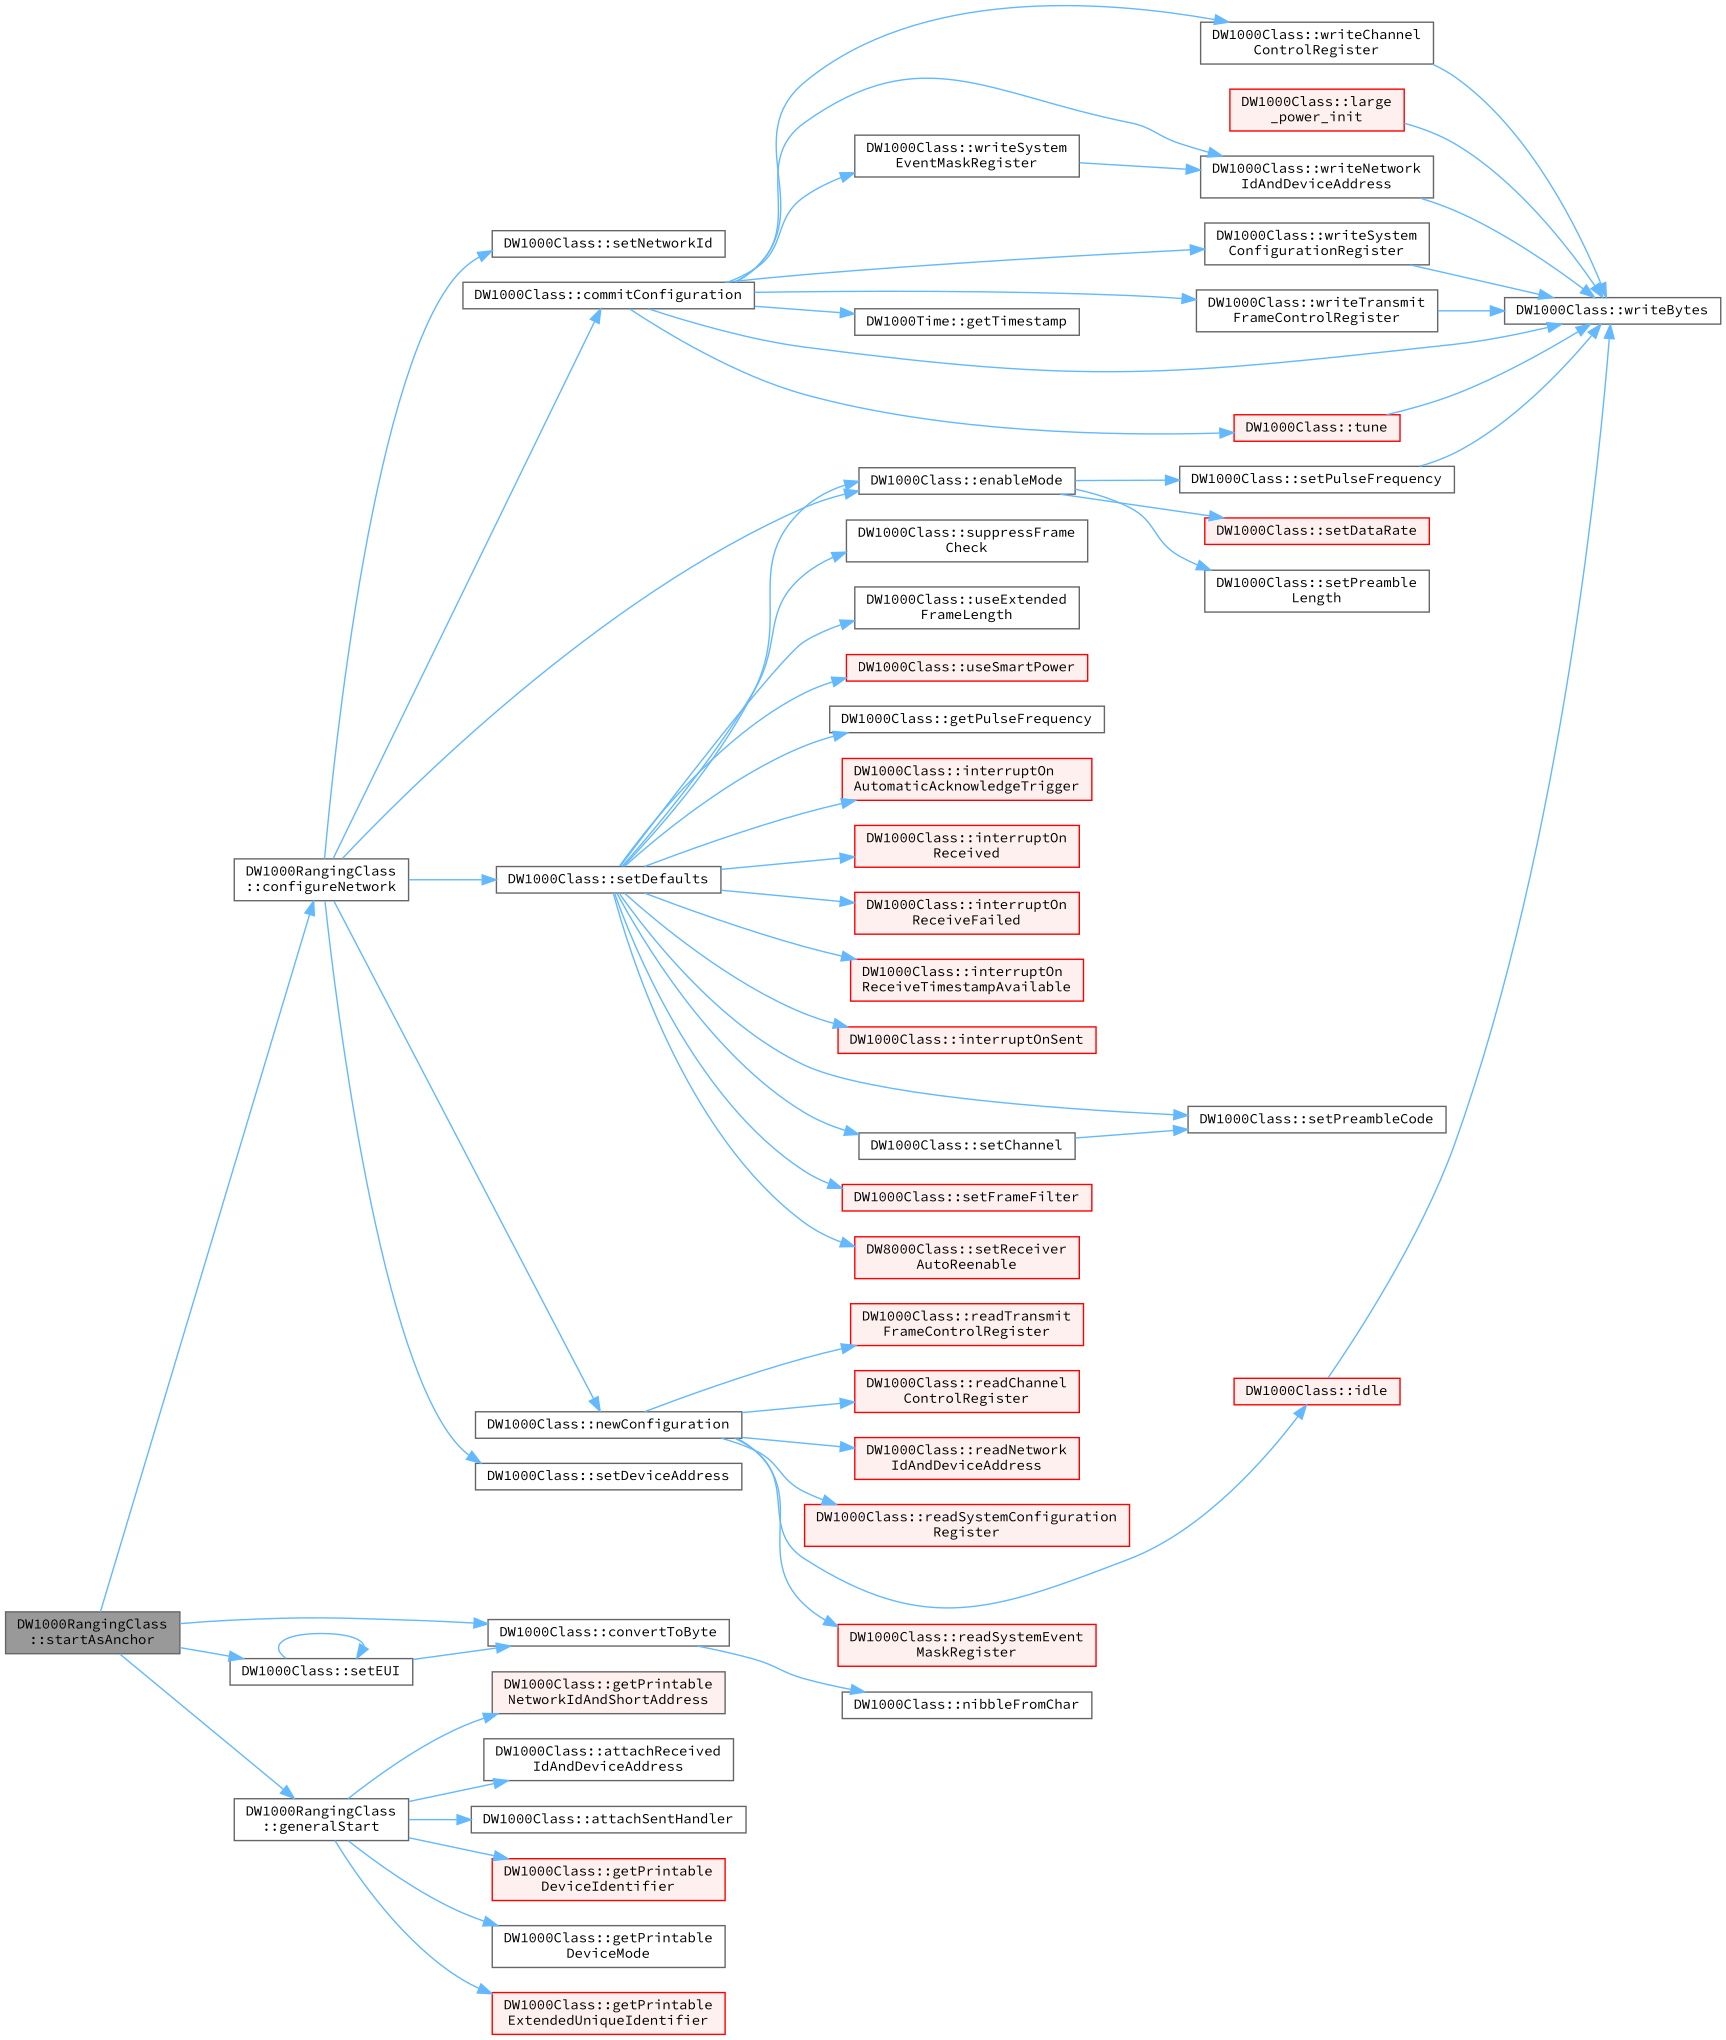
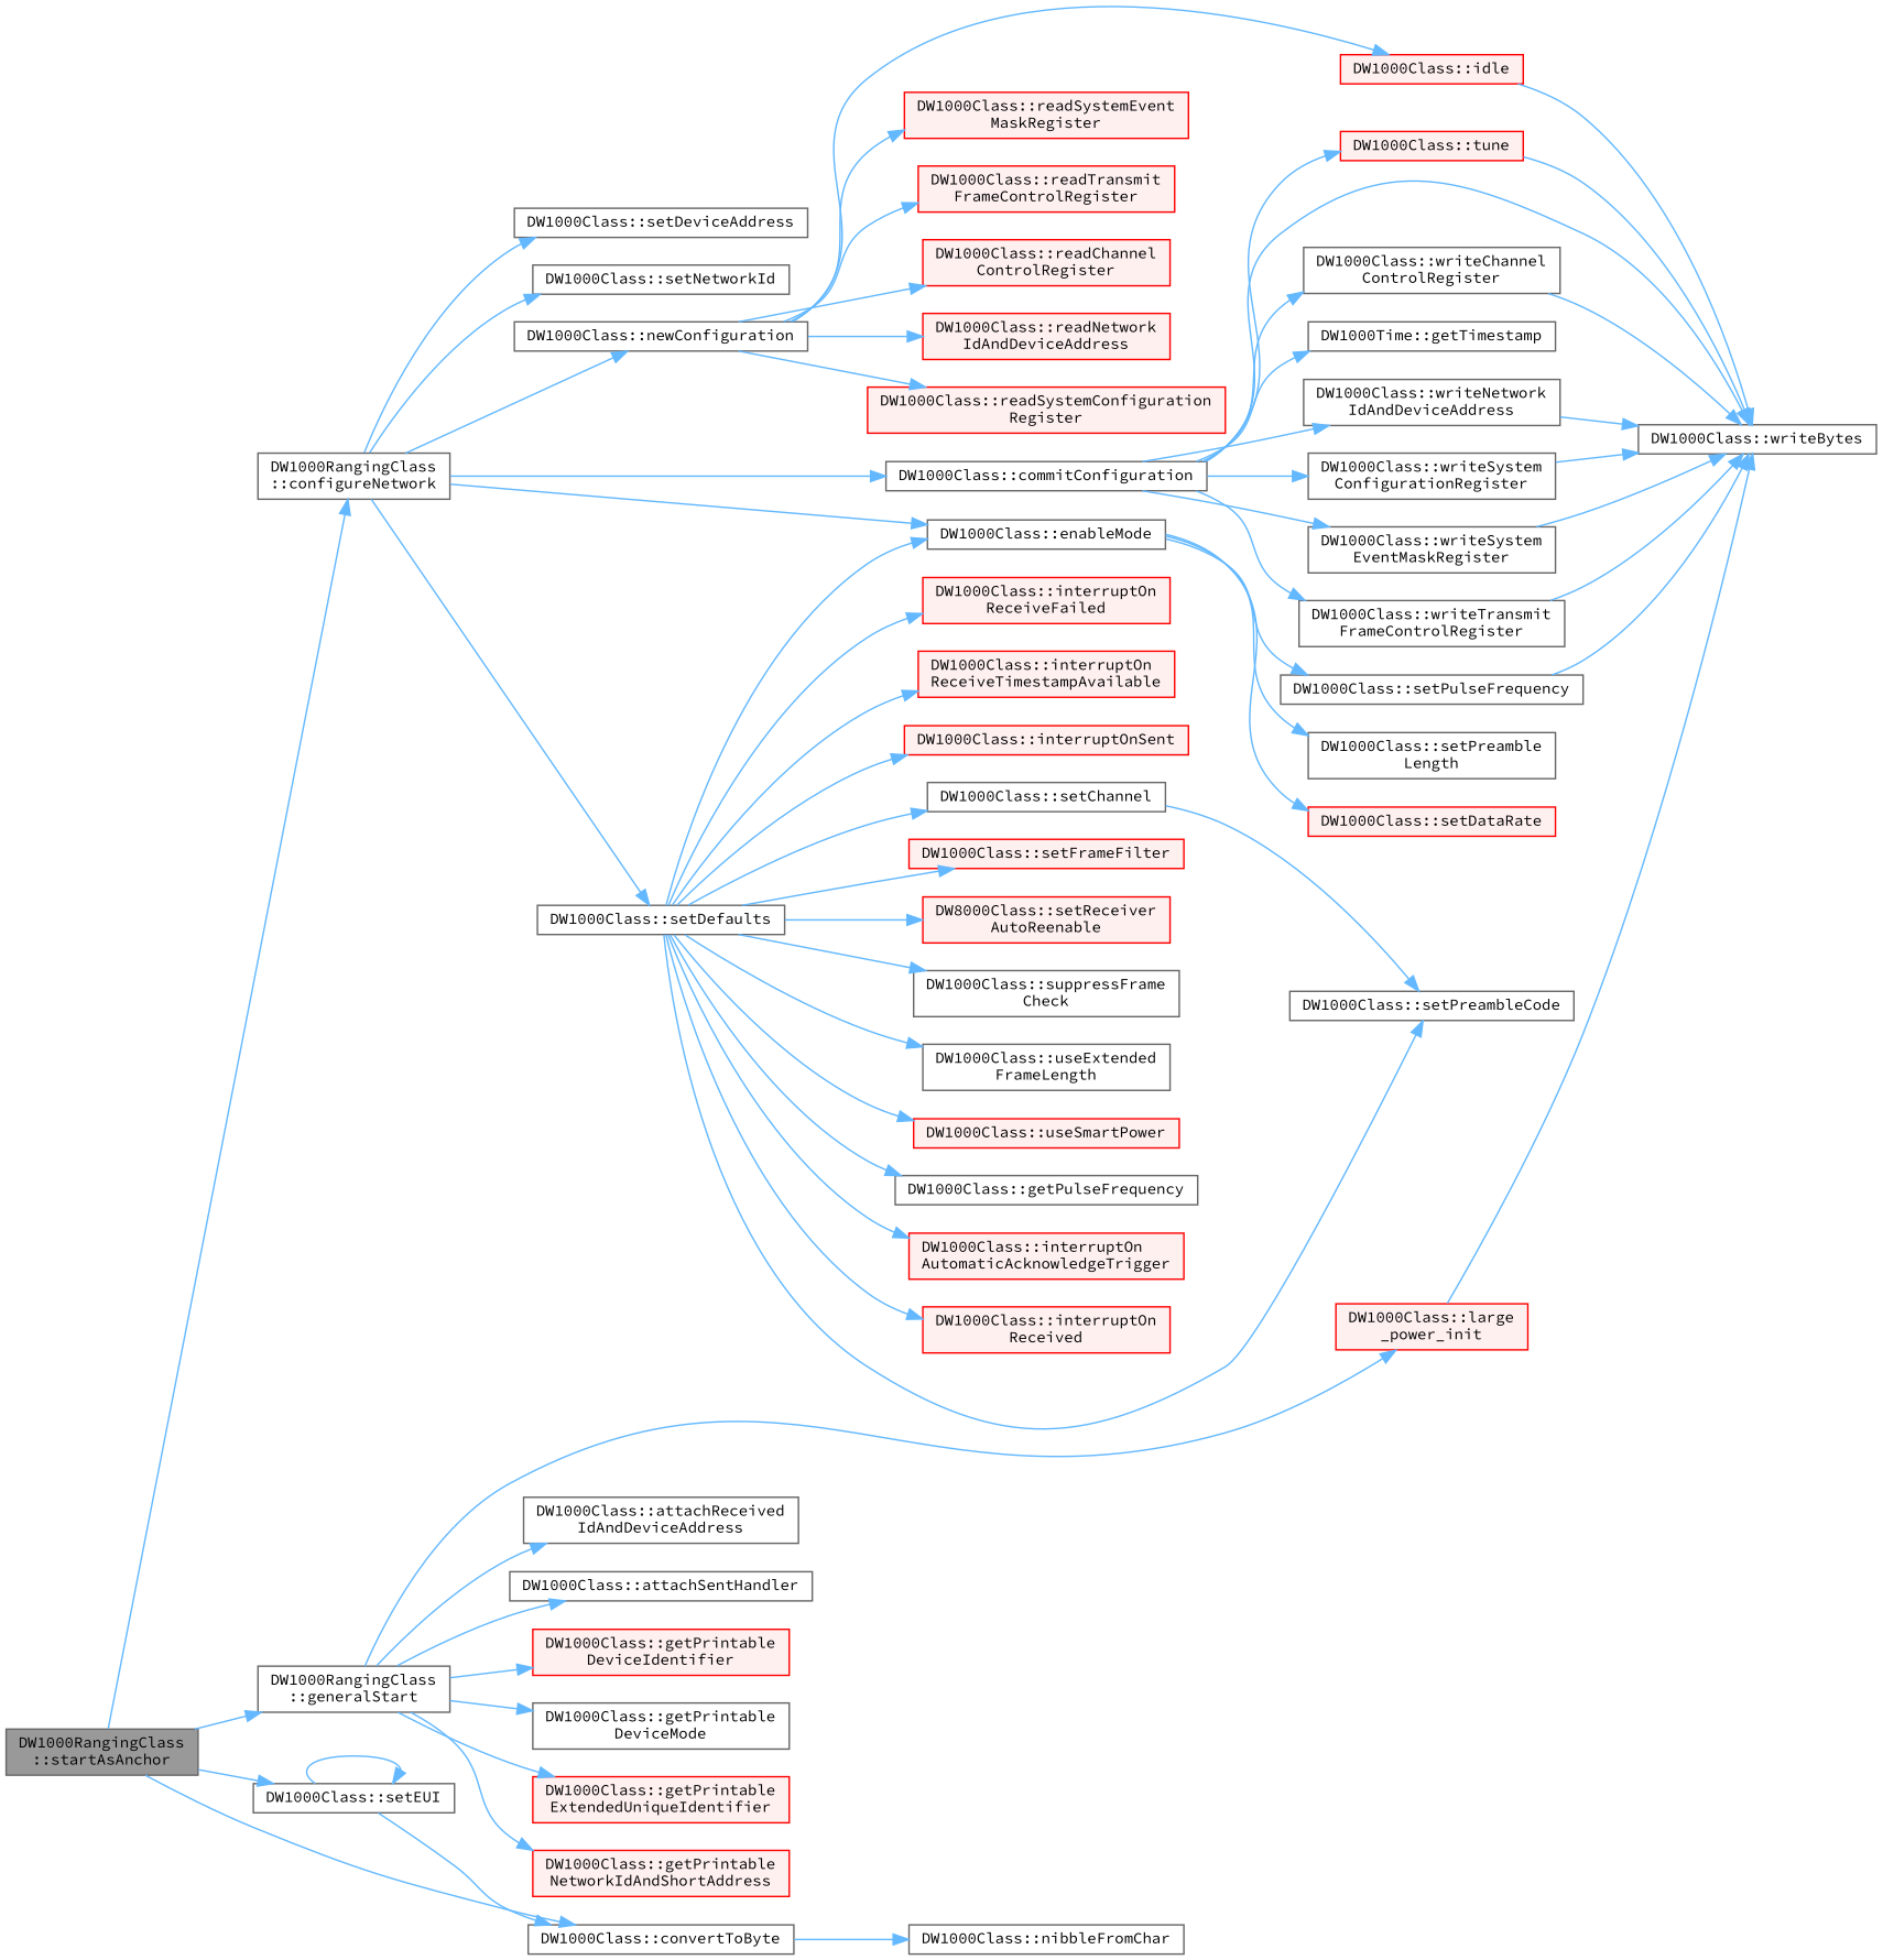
  digraph {
    fontname="Source Code Pro"
    rankdir=LR
    node [color=grey40 fillcolor=white fontname="Source Code Pro" fontsize=10 shape=box style=filled]
    edge [color=steelblue1 fontname="Source Code Pro" fontsize=10 labelfontname=Helvetica labelfontsize=10 style=solid]
    n1 [color=gray40 fillcolor=grey60 fontcolor=black height=0.2 label="DW1000RangingClass\l::startAsAnchor" width=0.4]
    n2 [height=0.2 label="DW1000RangingClass\l::configureNetwork" width=0.4]
    n3 [height=0.2 label="DW1000Class::convertToByte" width=0.4]
    n4 [height=0.2 label="DW1000RangingClass\l::generalStart" width=0.4]
    n5 [height=0.2 label="DW1000Class::setEUI" width=0.4]
    n6 [height=0.2 label="DW1000Class::commitConfiguration" width=0.4]
    n7 [height=0.2 label="DW1000Class::enableMode" width=0.4]
    n8 [height=0.2 label="DW1000Class::newConfiguration" width=0.4]
    n9 [height=0.2 label="DW1000Class::setDefaults" width=0.4]
    n10 [height=0.2 label="DW1000Class::setDeviceAddress" width=0.4]
    n11 [height=0.2 label="DW1000Class::setNetworkId" width=0.4]
    n12 [height=0.2 label="DW1000Class::nibbleFromChar" width=0.4]
    n13 [height=0.2 label="DW1000Class::attachReceived\lIdAndDeviceAddress" width=0.4]
    n14 [height=0.2 label="DW1000Class::attachSentHandler" width=0.4]
    n15 [color=red fillcolor="#FFF0F0" height=0.2 label="DW1000Class::getPrintable\lDeviceIdentifier" width=0.4]
    n16 [height=0.2 label="DW1000Class::getPrintable\lDeviceMode" width=0.4]
    n17 [color=red fillcolor="#FFF0F0" height=0.2 label="DW1000Class::getPrintable\lExtendedUniqueIdentifier" width=0.4]
-   n18 [fillcolor="#FFF0F0" height=0.2 label="DW1000Class::getPrintable\lNetworkIdAndShortAddress" width=0.4]
+   n18 [color=red fillcolor="#FFF0F0" height=0.2 label="DW1000Class::getPrintable\lNetworkIdAndShortAddress" width=0.4]
    n19 [color=red fillcolor="#FFF0F0" height=0.2 label="DW1000Class::large\l_power_init" width=0.4]
    n20 [height=0.2 label="DW1000Time::getTimestamp" width=0.4]
    n21 [color=red fillcolor="#FFF0F0" height=0.2 label="DW1000Class::tune" width=0.4]
    n22 [height=0.2 label="DW1000Class::writeBytes" width=0.4]
    n23 [height=0.2 label="DW1000Class::writeChannel\lControlRegister" width=0.4]
    n24 [height=0.2 label="DW1000Class::writeNetwork\lIdAndDeviceAddress" width=0.4]
    n25 [height=0.2 label="DW1000Class::writeSystem\lConfigurationRegister" width=0.4]
    n26 [height=0.2 label="DW1000Class::writeSystem\lEventMaskRegister" width=0.4]
    n27 [height=0.2 label="DW1000Class::writeTransmit\lFrameControlRegister" width=0.4]
    n28 [color=red fillcolor="#FFF0F0" height=0.2 label="DW1000Class::setDataRate" width=0.4]
    n29 [height=0.2 label="DW1000Class::setPreamble\lLength" width=0.4]
    n30 [height=0.2 label="DW1000Class::setPulseFrequency" width=0.4]
    n31 [color=red fillcolor="#FFF0F0" height=0.2 label="DW1000Class::idle" width=0.4]
    n32 [color=red fillcolor="#FFF0F0" height=0.2 label="DW1000Class::readChannel\lControlRegister" width=0.4]
    n33 [color=red fillcolor="#FFF0F0" height=0.2 label="DW1000Class::readNetwork\lIdAndDeviceAddress" width=0.4]
    n34 [color=red fillcolor="#FFF0F0" height=0.2 label="DW1000Class::readSystemConfiguration\lRegister" width=0.4]
    n35 [color=red fillcolor="#FFF0F0" height=0.2 label="DW1000Class::readSystemEvent\lMaskRegister" width=0.4]
    n36 [color=red fillcolor="#FFF0F0" height=0.2 label="DW1000Class::readTransmit\lFrameControlRegister" width=0.4]
    n37 [height=0.2 label="DW1000Class::getPulseFrequency" width=0.4]
    n38 [color=red fillcolor="#FFF0F0" height=0.2 label="DW1000Class::interruptOn\lAutomaticAcknowledgeTrigger" width=0.4]
    n39 [color=red fillcolor="#FFF0F0" height=0.2 label="DW1000Class::interruptOn\lReceived" width=0.4]
    n40 [color=red fillcolor="#FFF0F0" height=0.2 label="DW1000Class::interruptOn\lReceiveFailed" width=0.4]
    n41 [color=red fillcolor="#FFF0F0" height=0.2 label="DW1000Class::interruptOn\lReceiveTimestampAvailable" width=0.4]
    n42 [color=red fillcolor="#FFF0F0" height=0.2 label="DW1000Class::interruptOnSent" width=0.4]
    n43 [height=0.2 label="DW1000Class::setChannel" width=0.4]
    n44 [height=0.2 label="DW1000Class::setPreambleCode" width=0.4]
    n45 [color=red fillcolor="#FFF0F0" height=0.2 label="DW1000Class::setFrameFilter" width=0.4]
    n46 [color=red fillcolor="#FFF0F0" height=0.2 label="DW8000Class::setReceiver\lAutoReenable" width=0.4]
    n47 [height=0.2 label="DW1000Class::suppressFrame\lCheck" width=0.4]
    n48 [height=0.2 label="DW1000Class::useExtended\lFrameLength" width=0.4]
    n49 [color=red fillcolor="#FFF0F0" height=0.2 label="DW1000Class::useSmartPower" width=0.4]
    n1 -> n2
    n1 -> n3
    n1 -> n4
    n1 -> n5
    n2 -> n6
    n2 -> n7
    n2 -> n8
    n2 -> n9
    n2 -> n10
    n2 -> n11
    n3 -> n12
    n4 -> n13
    n4 -> n14
    n4 -> n15
    n4 -> n16
    n4 -> n17
    n4 -> n18
+   n4 -> n19
    n5 -> n3
    n5 -> n5
    n6 -> n20
    n6 -> n21
    n6 -> n22
    n6 -> n23
    n6 -> n24
    n6 -> n25
    n6 -> n26
    n6 -> n27
    n7 -> n28
    n7 -> n29
    n7 -> n30
    n8 -> n31
    n8 -> n32
    n8 -> n33
    n8 -> n34
    n8 -> n35
    n8 -> n36
    n9 -> n7
    n9 -> n37
    n9 -> n38
    n9 -> n39
    n9 -> n40
    n9 -> n41
    n9 -> n42
    n9 -> n43
    n9 -> n44
    n9 -> n45
    n9 -> n46
    n9 -> n47
    n9 -> n48
    n9 -> n49
    n19 -> n22
    n21 -> n22
    n23 -> n22
    n24 -> n22
    n25 -> n22
-   n26 -> n24
+   n26 -> n22
    n27 -> n22
    n30 -> n22
    n31 -> n22
    n43 -> n44
  }
